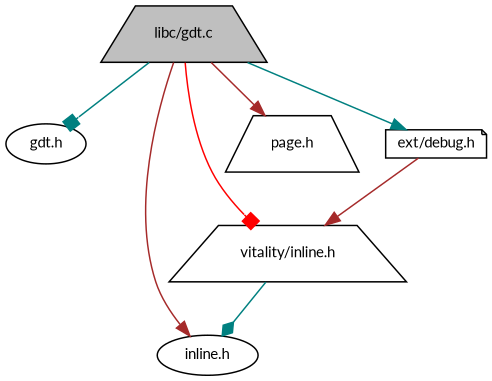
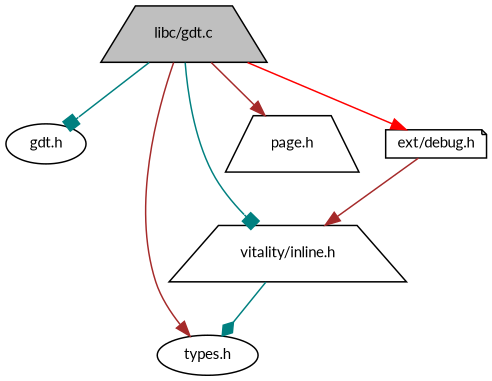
  digraph {
    fontname=Lato
    node [color=black fillcolor=white fontname=Lato fontsize=10 shape=trapezium style=filled]
    edge [arrowhead=normal color=brown fontname=Lato fontsize=10 labelfontname=Helvetica labelfontsize=10 style=solid]
    n1 [fillcolor=grey75 fontcolor=black height=0.2 label="libc/gdt.c" width=0.4]
    n2 [height=0.2 label="gdt.h" shape=ellipse width=0.4]
-   n3 [height=0.2 label="inline.h" shape=ellipse width=0.4]
+   n3 [height=0.2 label="types.h" shape=ellipse width=0.4]
    n4 [height=0.2 label="vitality/inline.h" width=0.4]
    n5 [height=0.2 label="page.h" width=0.4]
    n6 [height=0.2 label="ext/debug.h" shape=note width=0.4]
    n1 -> n2 [arrowhead=box color=teal]
    n1 -> n3
-   n1 -> n4 [arrowhead=box color=red]
+   n1 -> n4 [arrowhead=box color=teal]
    n1 -> n5
-   n1 -> n6 [color=teal]
+   n1 -> n6 [color=red]
    n4 -> n3 [arrowhead=diamond color=teal]
    n6 -> n4
  }
